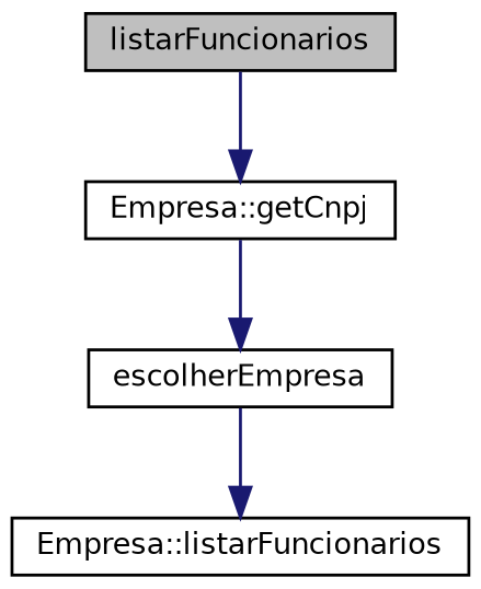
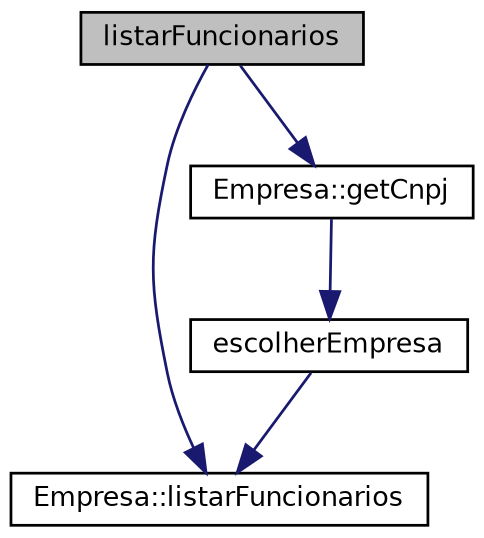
  digraph {
    rankdir=TB
    node [color=black fillcolor=white fontname=Helvetica fontsize=10 shape=record style=filled]
    edge [color=midnightblue fontname=Helvetica fontsize=10 labelfontname=Helvetica labelfontsize=10 style=solid]
    n1 [fillcolor=grey75 fontcolor=black height=0.2 label=listarFuncionarios width=0.4]
    n2 [height=0.2 label="Empresa::listarFuncionarios" width=0.4]
    n3 [height=0.2 label="Empresa::getCnpj" width=0.4]
    n4 [height=0.2 label=escolherEmpresa width=0.4]
+   n1 -> n2
    n1 -> n3
    n3 -> n4
    n4 -> n2
  }
